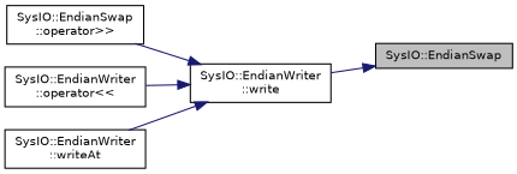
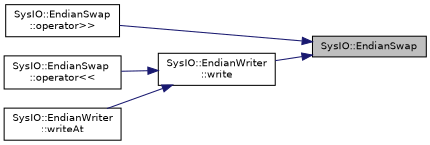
  digraph {
    rankdir=RL
    node [color=black fillcolor=white fontname=Helvetica fontsize=10 shape=record style=filled]
    edge [color=midnightblue dir=back fontname=Helvetica fontsize=10 labelfontname=Helvetica labelfontsize=10 style=solid]
    n1 [fillcolor=grey75 fontcolor=black height=0.2 label="SysIO::EndianSwap" width=0.4]
    n2 [height=0.2 label="SysIO::EndianSwap\l::operator\>\>" width=0.4]
    n3 [height=0.2 label="SysIO::EndianWriter\l::write" width=0.4]
-   n4 [height=0.2 label="SysIO::EndianWriter\l::operator\<\<" width=0.4]
+   n4 [height=0.2 label="SysIO::EndianSwap\l::operator\<\<" width=0.4]
    n5 [height=0.2 label="SysIO::EndianWriter\l::writeAt" width=0.4]
-   n3 -> n2
+   n1 -> n2
    n1 -> n3
    n3 -> n4
    n3 -> n5
  }
